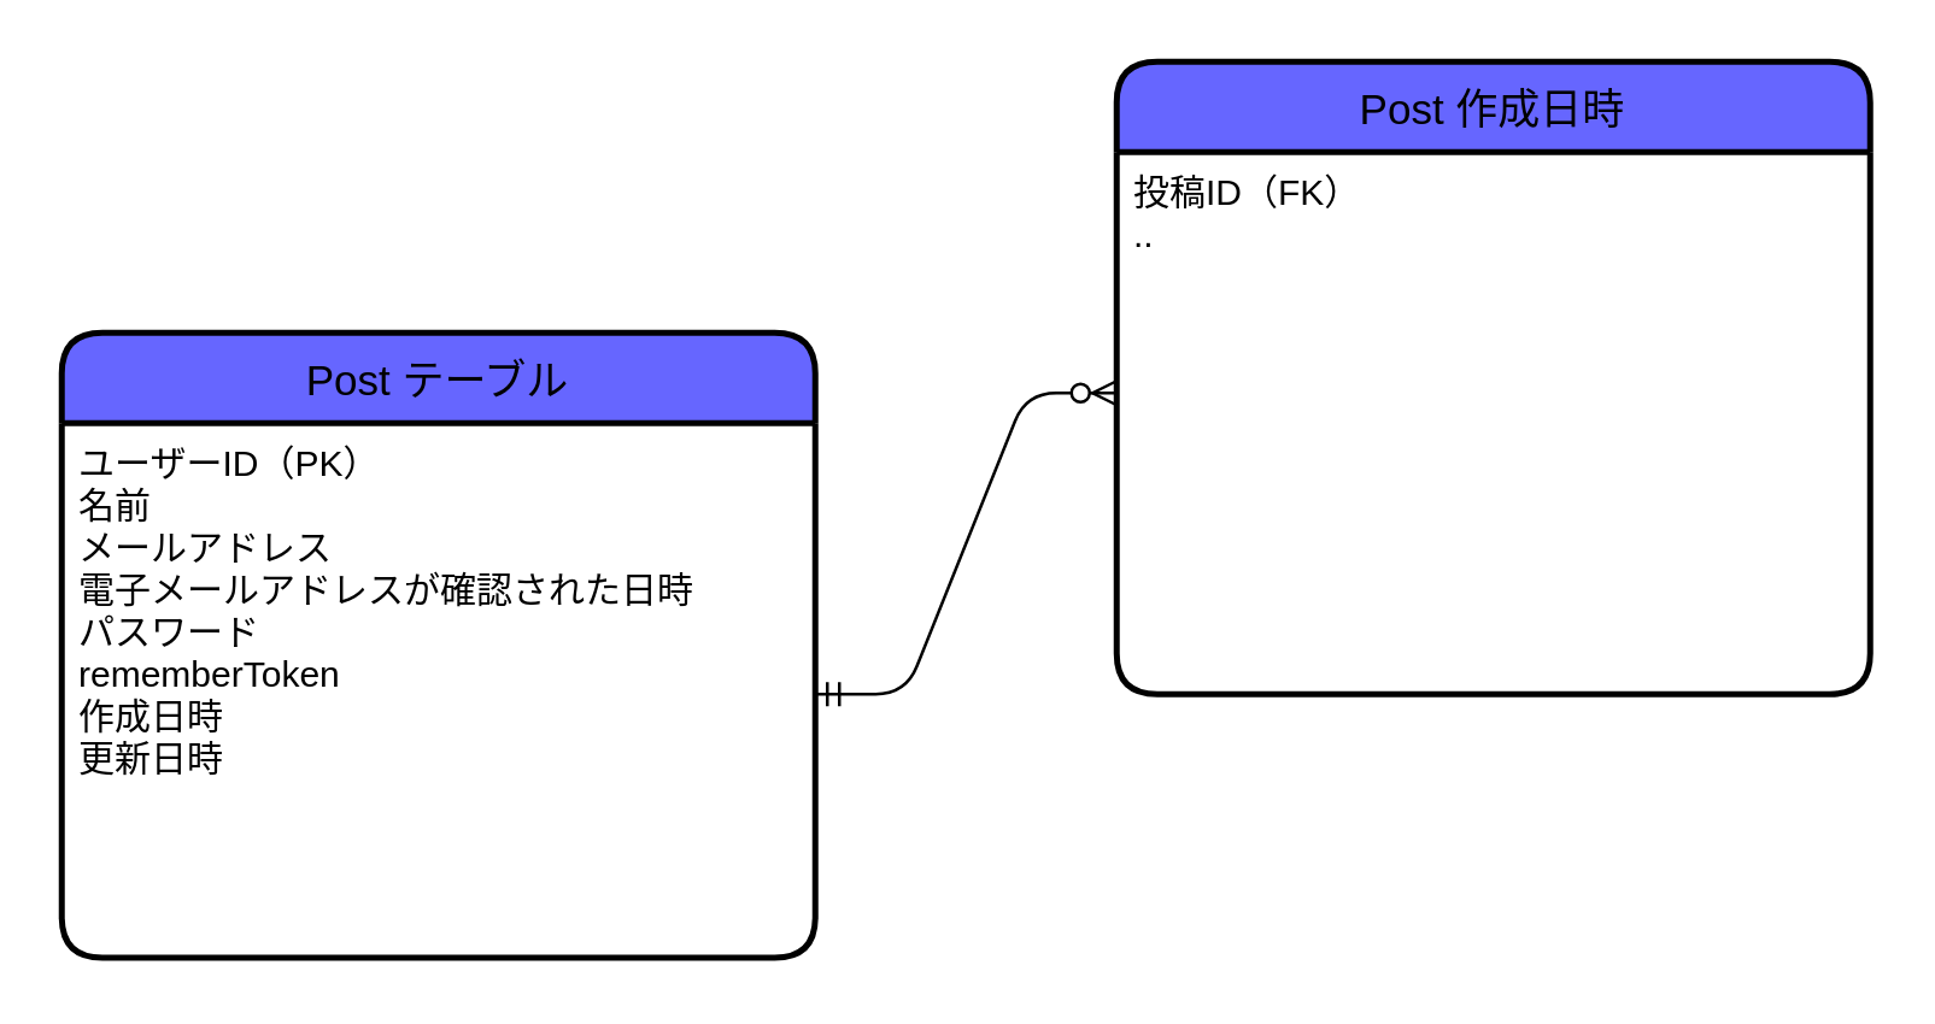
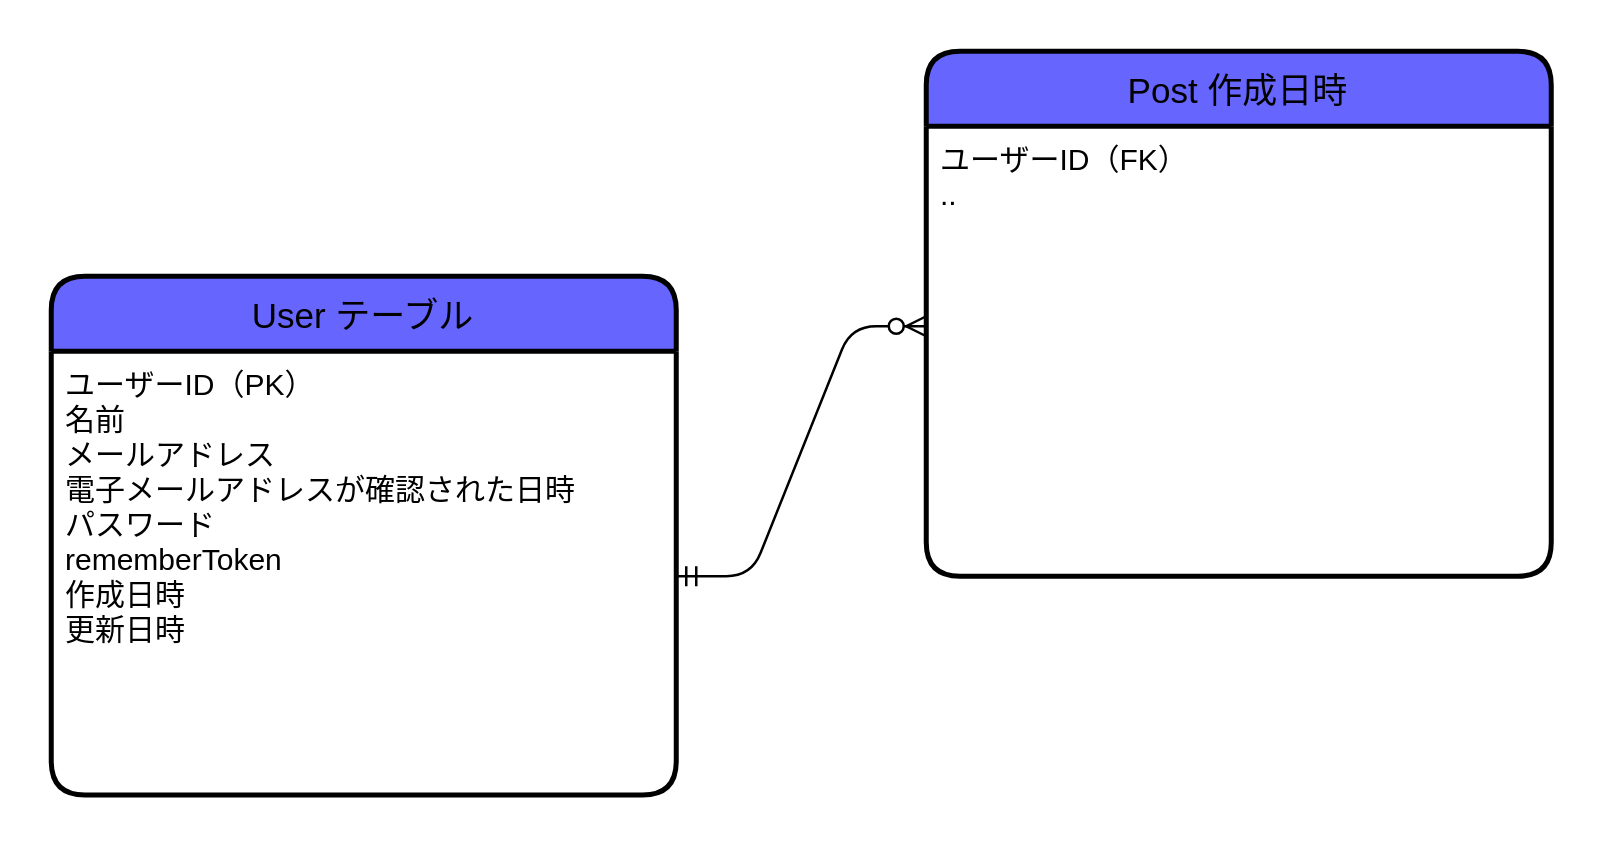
  <mxCell id="0" />
  <mxCell id="1" parent="0" />
- <mxCell id="2" value="Post テーブル" style="swimlane;childLayout=stackLayout;horizontal=1;startSize=30;horizontalStack=0;rounded=1;fontSize=14;fontStyle=0;strokeWidth=2;resizeParent=0;resizeLast=1;shadow=0;dashed=0;align=center;fillColor=#6666FF;" parent="1" vertex="1"><mxGeometry x="20" y="110" width="250" height="207.5" as="geometry" /></mxCell>
+ <mxCell id="2" value="User テーブル" style="swimlane;childLayout=stackLayout;horizontal=1;startSize=30;horizontalStack=0;rounded=1;fontSize=14;fontStyle=0;strokeWidth=2;resizeParent=0;resizeLast=1;shadow=0;dashed=0;align=center;fillColor=#6666FF;" parent="1" vertex="1"><mxGeometry x="20" y="110" width="250" height="207.5" as="geometry" /></mxCell>
  <mxCell id="3" value="ユーザーID（PK）&#10;名前&#10;メールアドレス&#10;電子メールアドレスが確認された日時&#10;パスワード&#10;rememberToken&#10;作成日時&#10;更新日時&#10;" style="align=left;strokeColor=none;fillColor=none;spacingLeft=4;fontSize=12;verticalAlign=top;resizable=0;rotatable=0;part=1;" parent="2" vertex="1"><mxGeometry y="30" width="250" height="177.5" as="geometry" /></mxCell>
  <mxCell id="4" value="" style="edgeStyle=entityRelationEdgeStyle;fontSize=12;html=1;endArrow=ERzeroToMany;startArrow=ERmandOne;" parent="1" edge="1"><mxGeometry width="100" height="100" relative="1" as="geometry"><mxPoint x="270" y="230" as="sourcePoint" /><mxPoint x="370" y="130" as="targetPoint" /></mxGeometry></mxCell>
  <mxCell id="5" value="Post 作成日時" style="swimlane;childLayout=stackLayout;horizontal=1;startSize=30;horizontalStack=0;rounded=1;fontSize=14;fontStyle=0;strokeWidth=2;resizeParent=0;resizeLast=1;shadow=0;dashed=0;align=center;fillColor=#6666FF;" parent="1" vertex="1"><mxGeometry x="370" y="20" width="250" height="210" as="geometry" /></mxCell>
- <mxCell id="6" value="投稿ID（FK）&#10;..&#10;" style="align=left;strokeColor=none;fillColor=none;spacingLeft=4;fontSize=12;verticalAlign=top;resizable=0;rotatable=0;part=1;" parent="5" vertex="1"><mxGeometry y="30" width="250" height="180" as="geometry" /></mxCell>
+ <mxCell id="6" value="ユーザーID（FK）&#10;..&#10;" style="align=left;strokeColor=none;fillColor=none;spacingLeft=4;fontSize=12;verticalAlign=top;resizable=0;rotatable=0;part=1;" parent="5" vertex="1"><mxGeometry y="30" width="250" height="180" as="geometry" /></mxCell>
